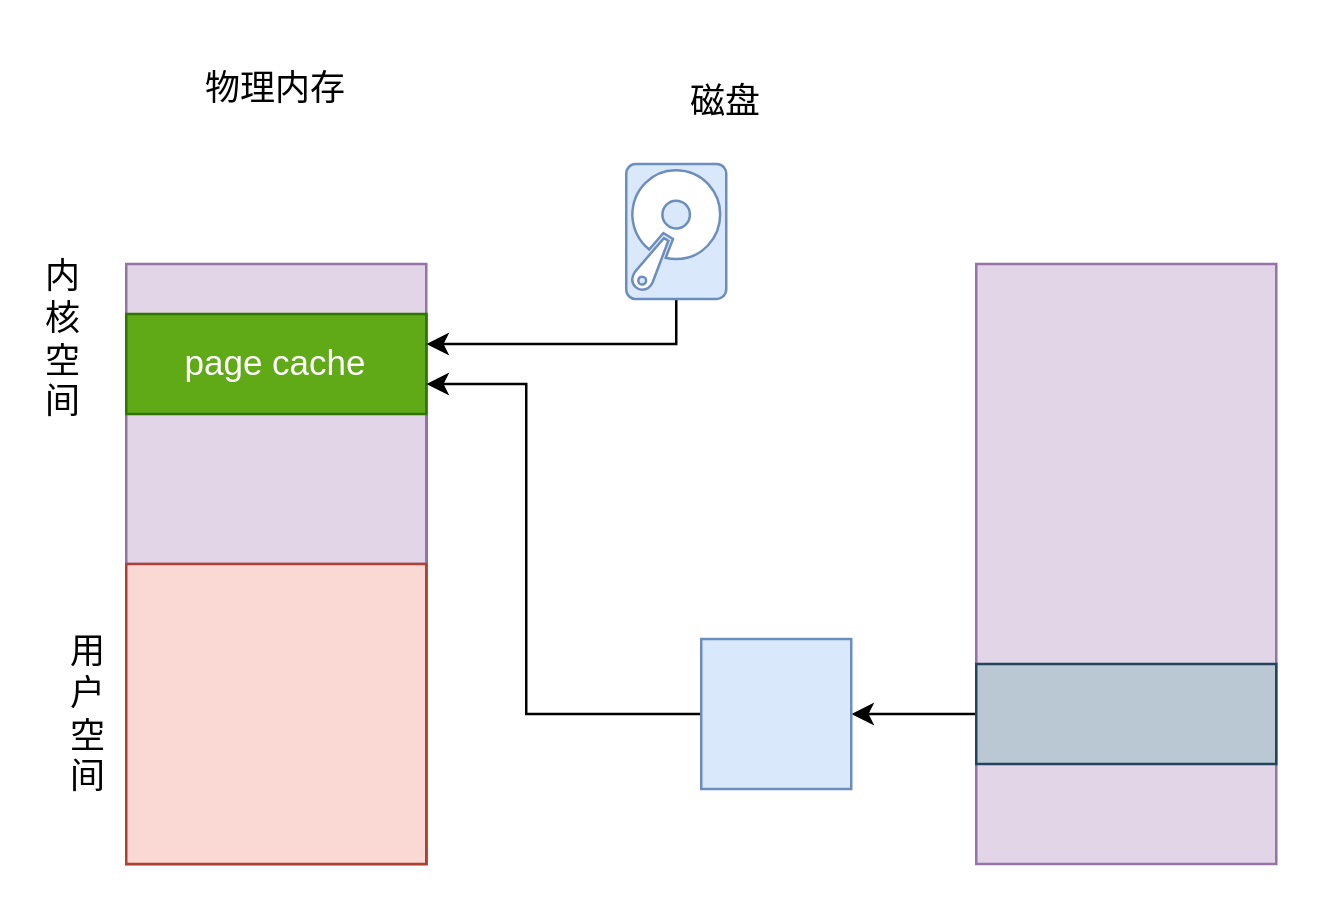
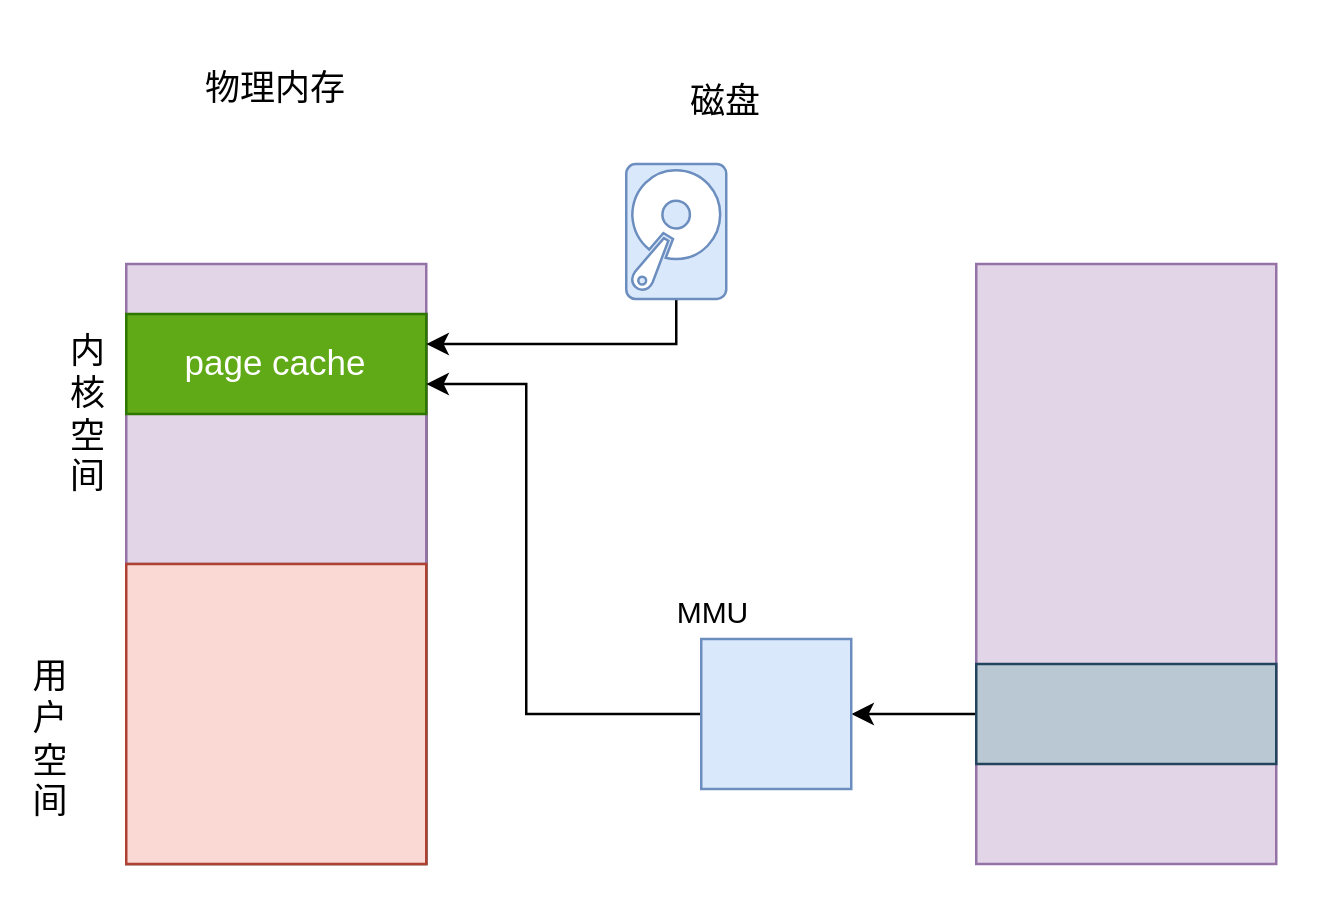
  <mxCell id="0" />
  <mxCell id="1" parent="0" />
  <mxCell id="2" value="" style="rounded=0;whiteSpace=wrap;html=1;fontSize=14;" vertex="1" parent="1"><mxGeometry x="50" y="125" width="120" height="220" as="geometry" /></mxCell>
  <mxCell id="3" value="" style="rounded=0;whiteSpace=wrap;html=1;fillColor=#e1d5e7;strokeColor=#9673a6;fontSize=14;" vertex="1" parent="1"><mxGeometry x="50" y="105" width="120" height="120" as="geometry" /></mxCell>
  <mxCell id="4" value="" style="rounded=0;whiteSpace=wrap;html=1;fillColor=#fad9d5;strokeColor=#ae4132;fontSize=14;" vertex="1" parent="1"><mxGeometry x="50" y="225" width="120" height="120" as="geometry" /></mxCell>
- <mxCell id="5" value="内&lt;br style=&quot;font-size: 14px;&quot;&gt;核&lt;br style=&quot;font-size: 14px;&quot;&gt;空&lt;br style=&quot;font-size: 14px;&quot;&gt;间" style="text;html=1;strokeColor=none;fillColor=none;align=center;verticalAlign=middle;whiteSpace=wrap;rounded=0;spacing=2;fontSize=14;" vertex="1" parent="1"><mxGeometry x="10" y="75" width="30" height="120" as="geometry" /></mxCell>
- <mxCell id="6" value="用&lt;br&gt;户&lt;br style=&quot;font-size: 14px&quot;&gt;空&lt;br style=&quot;font-size: 14px&quot;&gt;间" style="text;html=1;strokeColor=none;fillColor=none;align=center;verticalAlign=middle;whiteSpace=wrap;rounded=0;spacing=2;fontSize=14;" vertex="1" parent="1"><mxGeometry x="20" y="225" width="30" height="120" as="geometry" /></mxCell>
+ <mxCell id="5" value="内&lt;br style=&quot;font-size: 14px;&quot;&gt;核&lt;br style=&quot;font-size: 14px;&quot;&gt;空&lt;br style=&quot;font-size: 14px;&quot;&gt;间" style="text;html=1;strokeColor=none;fillColor=none;align=center;verticalAlign=middle;whiteSpace=wrap;rounded=0;spacing=2;fontSize=14;" vertex="1" parent="1"><mxGeometry x="20" y="105" width="30" height="120" as="geometry" /></mxCell>
+ <mxCell id="6" value="用&lt;br&gt;户&lt;br style=&quot;font-size: 14px&quot;&gt;空&lt;br style=&quot;font-size: 14px&quot;&gt;间" style="text;html=1;strokeColor=none;fillColor=none;align=center;verticalAlign=middle;whiteSpace=wrap;rounded=0;spacing=2;fontSize=14;" vertex="1" parent="1"><mxGeometry x="5" y="235" width="30" height="120" as="geometry" /></mxCell>
  <mxCell id="7" value="page cache" style="rounded=0;whiteSpace=wrap;html=1;fillColor=#60a917;fontColor=#ffffff;strokeColor=#2D7600;fontSize=14;" vertex="1" parent="1"><mxGeometry x="50" y="125" width="120" height="40" as="geometry" /></mxCell>
  <mxCell id="8" style="edgeStyle=orthogonalEdgeStyle;rounded=0;orthogonalLoop=1;jettySize=auto;html=1;fontSize=14;strokeColor=#000000;strokeWidth=1;" edge="1" parent="1"><mxGeometry relative="1" as="geometry"><mxPoint x="170" y="137" as="targetPoint" /><mxPoint x="270" y="111" as="sourcePoint" /><Array as="points"><mxPoint x="270" y="137" /></Array></mxGeometry></mxCell>
  <mxCell id="9" value="" style="sketch=0;pointerEvents=1;shadow=0;dashed=0;html=1;strokeColor=#6c8ebf;fillColor=#dae8fc;labelPosition=center;verticalLabelPosition=bottom;verticalAlign=top;outlineConnect=0;align=center;shape=mxgraph.office.devices.hard_disk;fontSize=14;" vertex="1" parent="1"><mxGeometry x="250" y="65" width="40" height="54" as="geometry" /></mxCell>
  <mxCell id="10" value="物理内存" style="text;html=1;strokeColor=none;fillColor=none;align=center;verticalAlign=middle;whiteSpace=wrap;rounded=0;fontSize=14;" vertex="1" parent="1"><mxGeometry x="80" y="20" width="60" height="30" as="geometry" /></mxCell>
  <mxCell id="11" value="" style="rounded=0;whiteSpace=wrap;html=1;fillColor=#e1d5e7;strokeColor=#9673a6;fontSize=14;" vertex="1" parent="1"><mxGeometry x="390" y="105" width="120" height="240" as="geometry" /></mxCell>
  <mxCell id="12" value="磁盘" style="text;html=1;strokeColor=none;fillColor=none;align=center;verticalAlign=middle;whiteSpace=wrap;rounded=0;fontSize=14;" vertex="1" parent="1"><mxGeometry x="260" y="25" width="60" height="30" as="geometry" /></mxCell>
  <mxCell id="13" style="edgeStyle=none;rounded=0;orthogonalLoop=1;jettySize=auto;html=1;entryX=1;entryY=0.5;entryDx=0;entryDy=0;fontSize=14;strokeColor=#000000;strokeWidth=1;" edge="1" parent="1" source="14" target="16"><mxGeometry relative="1" as="geometry" /></mxCell>
  <mxCell id="14" value="" style="rounded=0;whiteSpace=wrap;html=1;fillColor=#bac8d3;strokeColor=#23445d;fontSize=14;" vertex="1" parent="1"><mxGeometry x="390" y="265" width="120" height="40" as="geometry" /></mxCell>
  <mxCell id="15" style="edgeStyle=orthogonalEdgeStyle;rounded=0;orthogonalLoop=1;jettySize=auto;html=1;entryX=1;entryY=0.5;entryDx=0;entryDy=0;fontSize=14;strokeColor=#000000;strokeWidth=1;exitX=0;exitY=0.5;exitDx=0;exitDy=0;" edge="1" parent="1"><mxGeometry relative="1" as="geometry"><mxPoint x="280" y="293" as="sourcePoint" /><mxPoint x="170" y="153" as="targetPoint" /><Array as="points"><mxPoint x="280" y="285" /><mxPoint x="210" y="285" /><mxPoint x="210" y="153" /></Array></mxGeometry></mxCell>
  <mxCell id="16" value="" style="rounded=0;whiteSpace=wrap;html=1;fontSize=13;fillColor=#dae8fc;strokeColor=#6c8ebf;" vertex="1" parent="1"><mxGeometry x="280" y="255" width="60" height="60" as="geometry" /></mxCell>
+ <mxCell id="17" value="MMU" style="text;html=1;strokeColor=none;fillColor=none;align=center;verticalAlign=middle;whiteSpace=wrap;rounded=0;fontSize=12;" vertex="1" parent="1"><mxGeometry x="255" y="235" width="60" height="20" as="geometry" /></mxCell>
